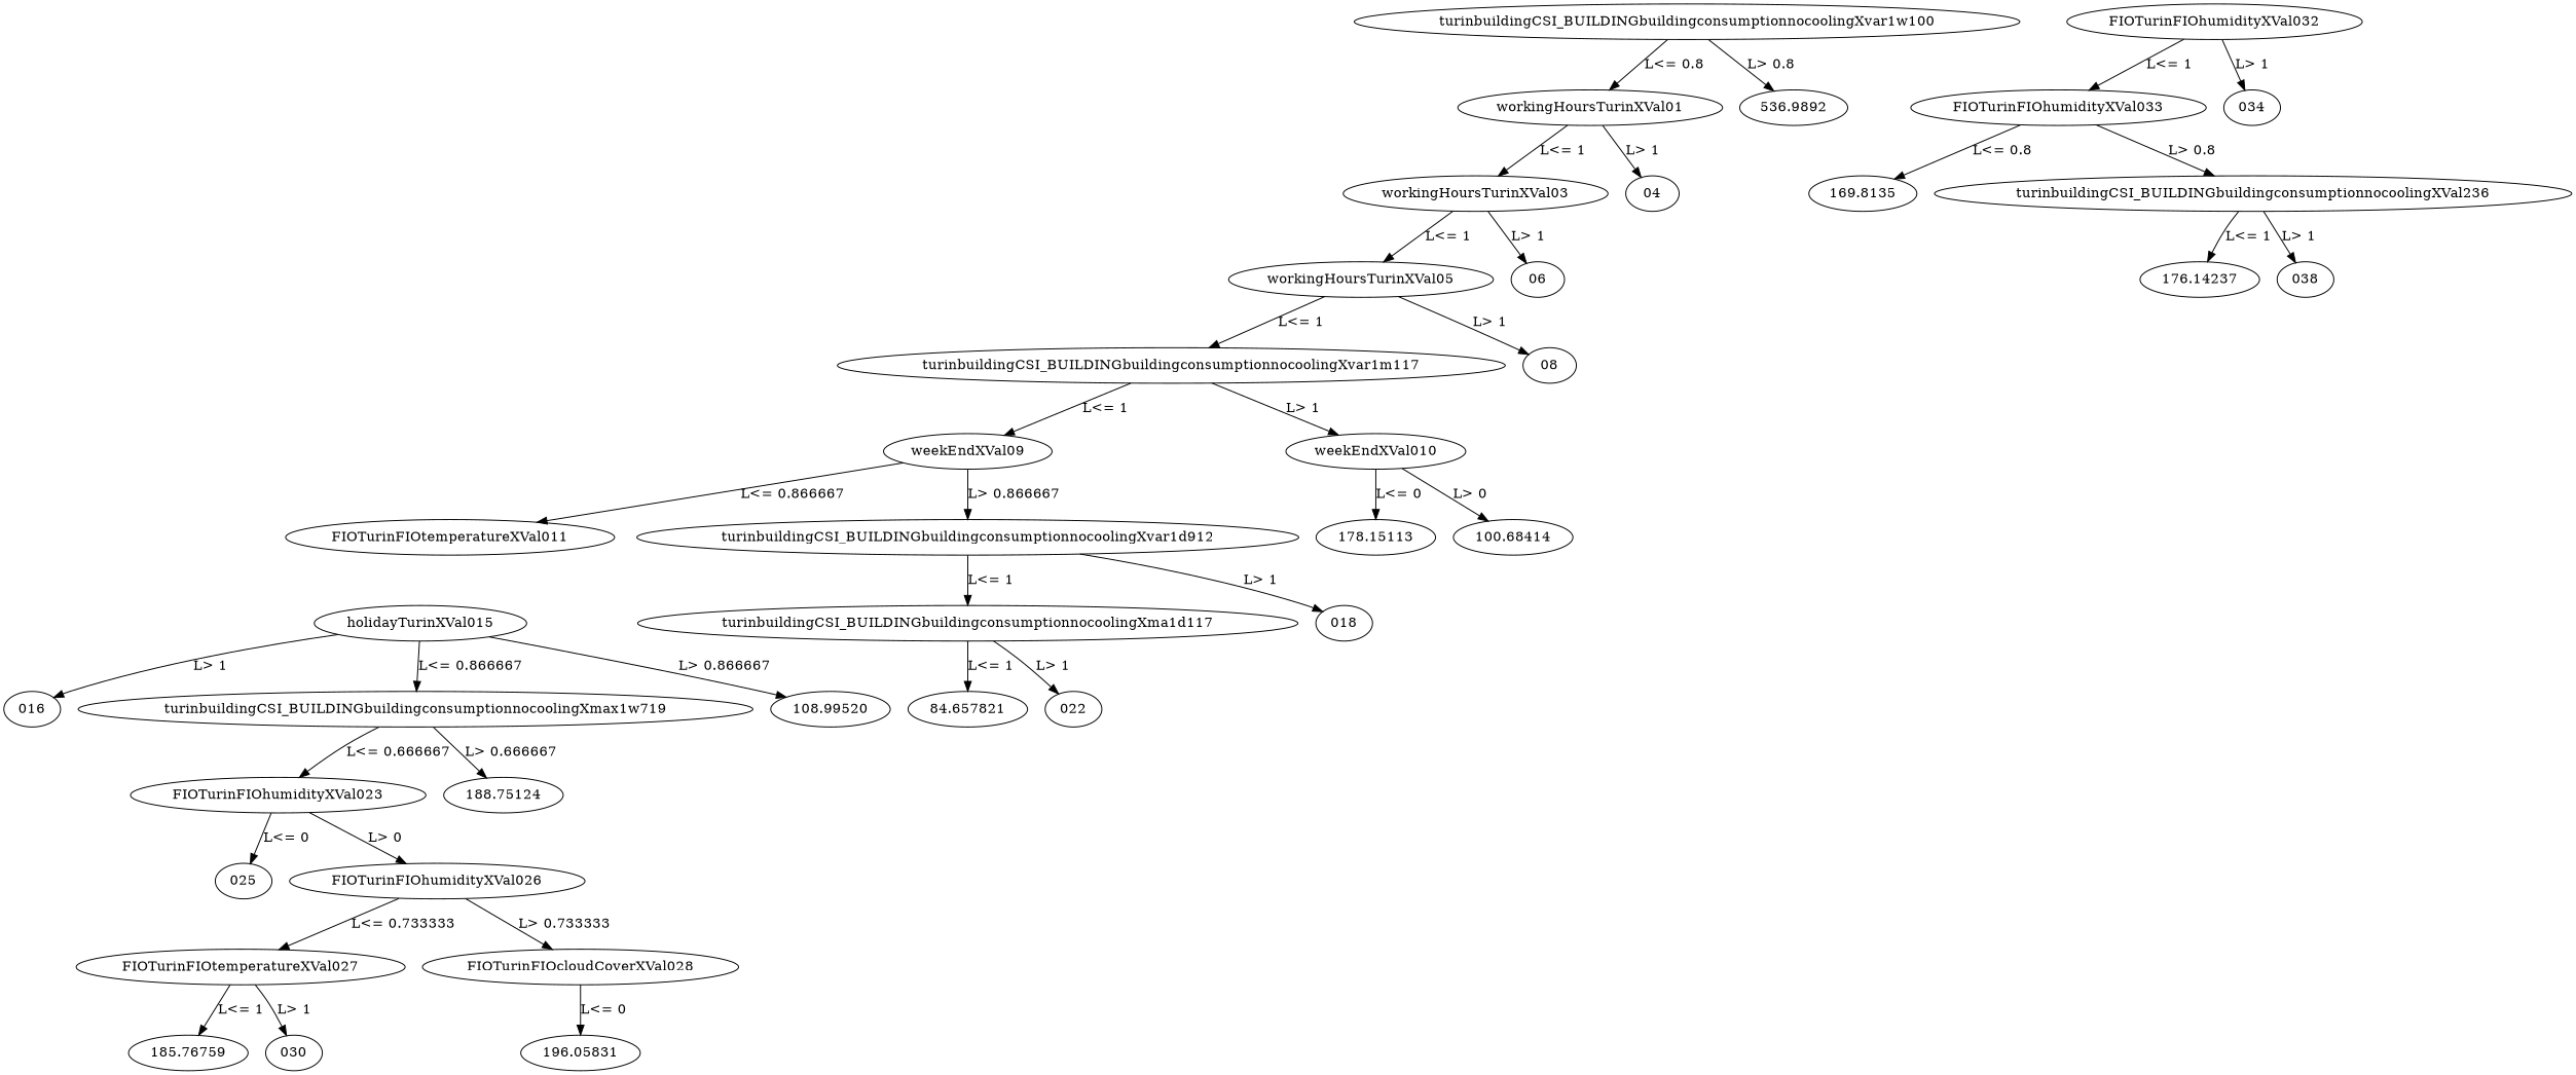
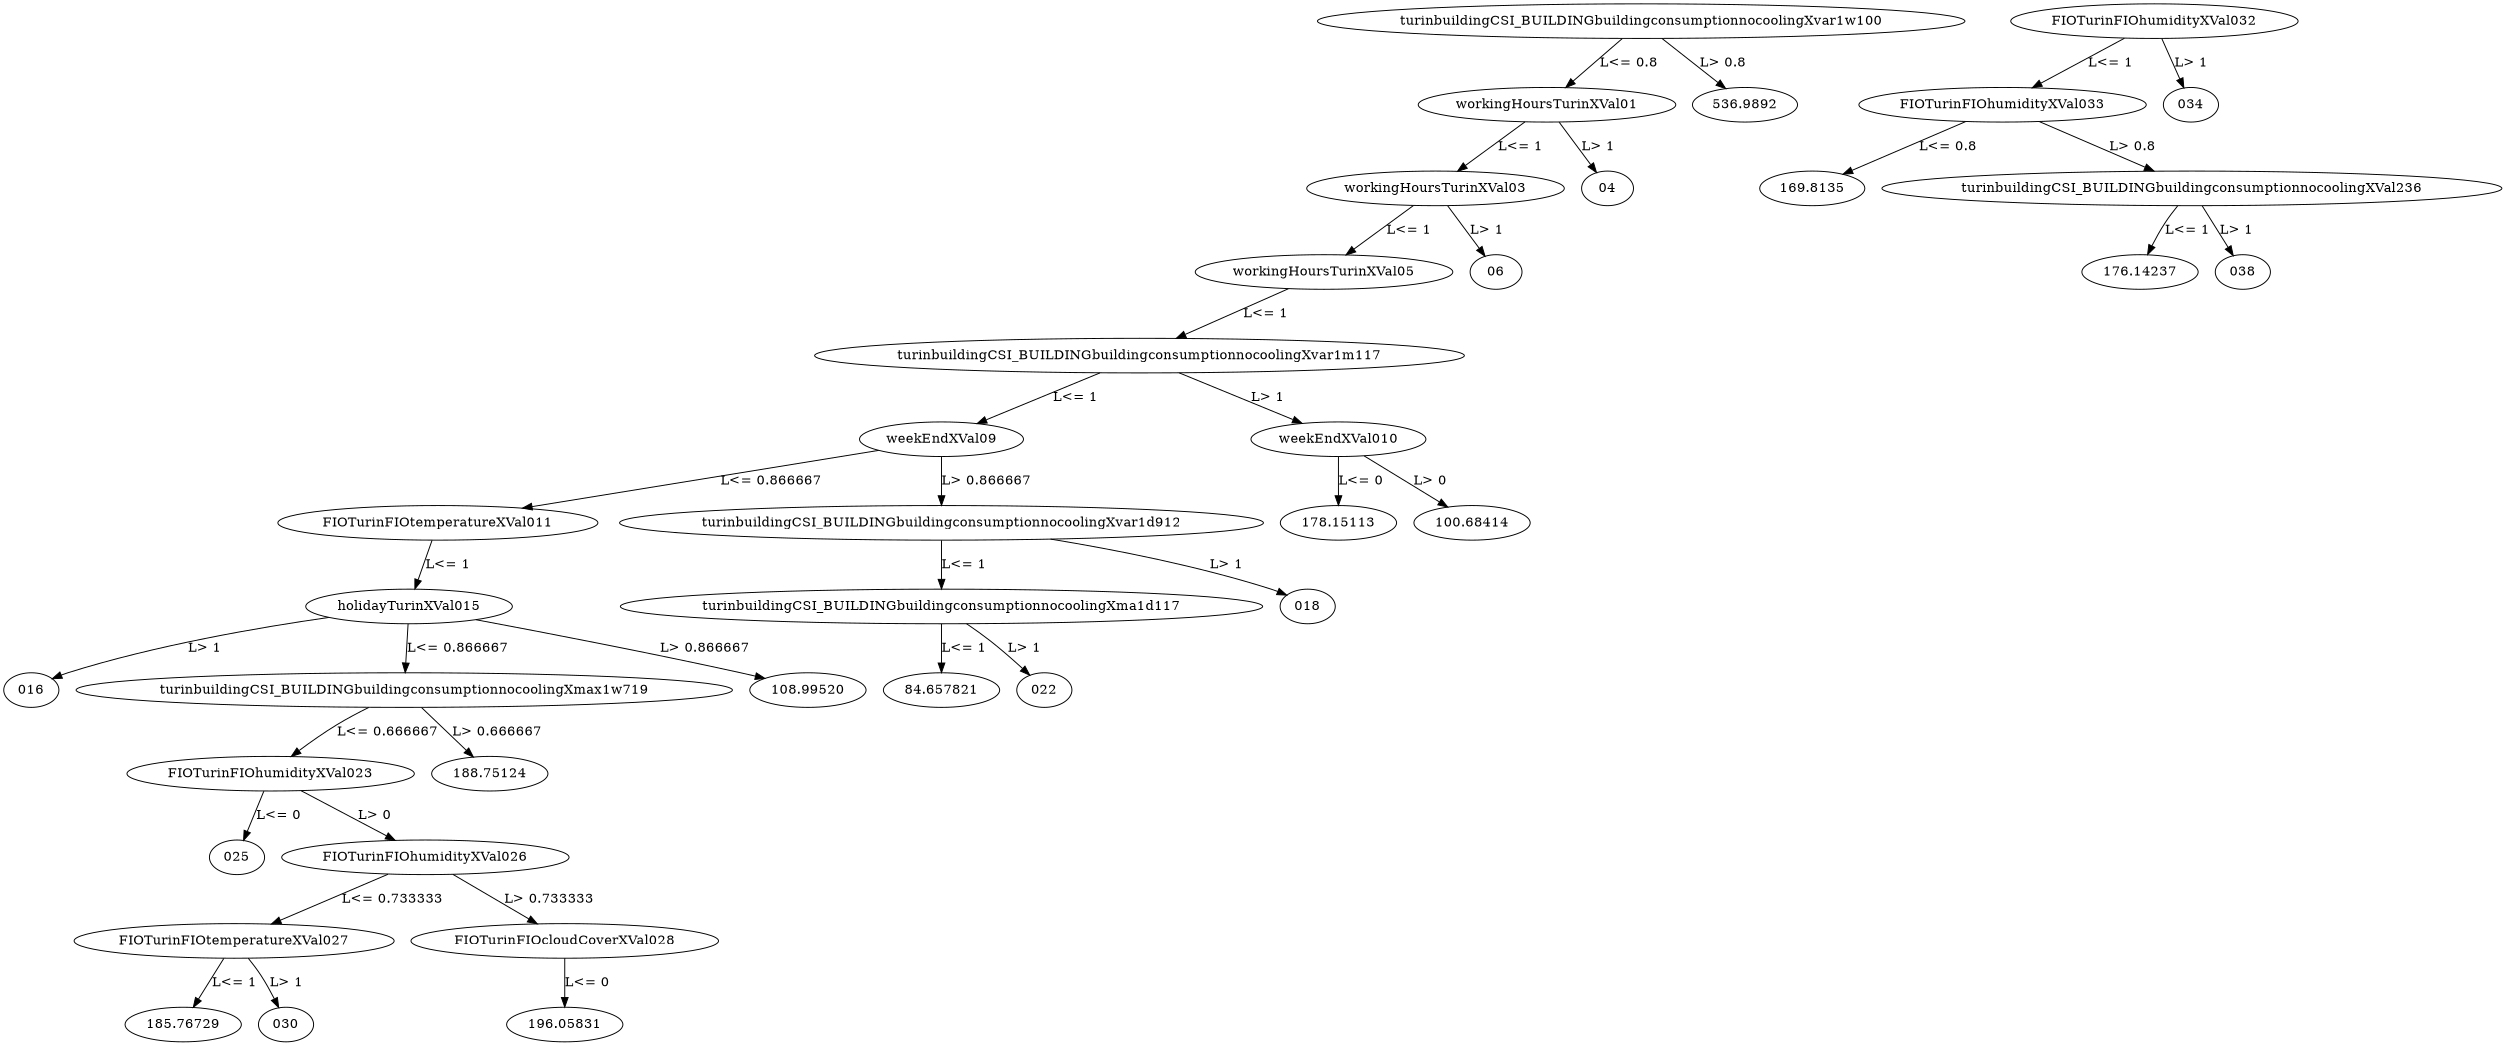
  digraph {
    turinbuildingCSI_BUILDINGbuildingconsumptionnocoolingXvar1w100
    workingHoursTurinXVal01
    536.9892
    workingHoursTurinXVal03
    04
    workingHoursTurinXVal05
    06
    turinbuildingCSI_BUILDINGbuildingconsumptionnocoolingXvar1m117
-   08
    weekEndXVal09
    weekEndXVal010
    FIOTurinFIOtemperatureXVal011
    turinbuildingCSI_BUILDINGbuildingconsumptionnocoolingXvar1d912
    178.15113
    100.68414
    holidayTurinXVal015
    turinbuildingCSI_BUILDINGbuildingconsumptionnocoolingXma1d117
    018
    016
    turinbuildingCSI_BUILDINGbuildingconsumptionnocoolingXmax1w719
    108.99520
    84.657821
    022
    FIOTurinFIOhumidityXVal023
    188.75124
    025
    FIOTurinFIOhumidityXVal026
    FIOTurinFIOtemperatureXVal027
    FIOTurinFIOcloudCoverXVal028
-   185.76729 [label=185.76759]
+   185.76729
    030
    196.05831
    FIOTurinFIOhumidityXVal032
    FIOTurinFIOhumidityXVal033
    034
    169.8135
    turinbuildingCSI_BUILDINGbuildingconsumptionnocoolingXVal236
    176.14237
    038
    turinbuildingCSI_BUILDINGbuildingconsumptionnocoolingXvar1w100 -> workingHoursTurinXVal01 [label="L<= 0.8"]
    turinbuildingCSI_BUILDINGbuildingconsumptionnocoolingXvar1w100 -> 536.9892 [label="L> 0.8"]
    workingHoursTurinXVal01 -> workingHoursTurinXVal03 [label="L<= 1"]
    workingHoursTurinXVal01 -> 04 [label="L> 1"]
    workingHoursTurinXVal03 -> workingHoursTurinXVal05 [label="L<= 1"]
    workingHoursTurinXVal03 -> 06 [label="L> 1"]
    workingHoursTurinXVal05 -> turinbuildingCSI_BUILDINGbuildingconsumptionnocoolingXvar1m117 [label="L<= 1"]
-   workingHoursTurinXVal05 -> 08 [label="L> 1"]
    turinbuildingCSI_BUILDINGbuildingconsumptionnocoolingXvar1m117 -> weekEndXVal09 [label="L<= 1"]
    turinbuildingCSI_BUILDINGbuildingconsumptionnocoolingXvar1m117 -> weekEndXVal010 [label="L> 1"]
    weekEndXVal09 -> FIOTurinFIOtemperatureXVal011 [label="L<= 0.866667"]
    weekEndXVal09 -> turinbuildingCSI_BUILDINGbuildingconsumptionnocoolingXvar1d912 [label="L> 0.866667"]
    weekEndXVal010 -> 178.15113 [label="L<= 0"]
    weekEndXVal010 -> 100.68414 [label="L> 0"]
+   FIOTurinFIOtemperatureXVal011 -> holidayTurinXVal015 [label="L<= 1"]
    turinbuildingCSI_BUILDINGbuildingconsumptionnocoolingXvar1d912 -> turinbuildingCSI_BUILDINGbuildingconsumptionnocoolingXma1d117 [label="L<= 1"]
    turinbuildingCSI_BUILDINGbuildingconsumptionnocoolingXvar1d912 -> 018 [label="L> 1"]
    holidayTurinXVal015 -> 016 [label="L> 1"]
    holidayTurinXVal015 -> turinbuildingCSI_BUILDINGbuildingconsumptionnocoolingXmax1w719 [label="L<= 0.866667"]
    holidayTurinXVal015 -> 108.99520 [label="L> 0.866667"]
    turinbuildingCSI_BUILDINGbuildingconsumptionnocoolingXma1d117 -> 84.657821 [label="L<= 1"]
    turinbuildingCSI_BUILDINGbuildingconsumptionnocoolingXma1d117 -> 022 [label="L> 1"]
    turinbuildingCSI_BUILDINGbuildingconsumptionnocoolingXmax1w719 -> FIOTurinFIOhumidityXVal023 [label="L<= 0.666667"]
    turinbuildingCSI_BUILDINGbuildingconsumptionnocoolingXmax1w719 -> 188.75124 [label="L> 0.666667"]
    FIOTurinFIOhumidityXVal023 -> 025 [label="L<= 0"]
    FIOTurinFIOhumidityXVal023 -> FIOTurinFIOhumidityXVal026 [label="L> 0"]
    FIOTurinFIOhumidityXVal026 -> FIOTurinFIOtemperatureXVal027 [label="L<= 0.733333"]
    FIOTurinFIOhumidityXVal026 -> FIOTurinFIOcloudCoverXVal028 [label="L> 0.733333"]
    FIOTurinFIOtemperatureXVal027 -> 185.76729 [label="L<= 1"]
    FIOTurinFIOtemperatureXVal027 -> 030 [label="L> 1"]
    FIOTurinFIOcloudCoverXVal028 -> 196.05831 [label="L<= 0"]
    FIOTurinFIOhumidityXVal032 -> FIOTurinFIOhumidityXVal033 [label="L<= 1"]
    FIOTurinFIOhumidityXVal032 -> 034 [label="L> 1"]
    FIOTurinFIOhumidityXVal033 -> 169.8135 [label="L<= 0.8"]
    FIOTurinFIOhumidityXVal033 -> turinbuildingCSI_BUILDINGbuildingconsumptionnocoolingXVal236 [label="L> 0.8"]
    turinbuildingCSI_BUILDINGbuildingconsumptionnocoolingXVal236 -> 176.14237 [label="L<= 1"]
    turinbuildingCSI_BUILDINGbuildingconsumptionnocoolingXVal236 -> 038 [label="L> 1"]
  }
